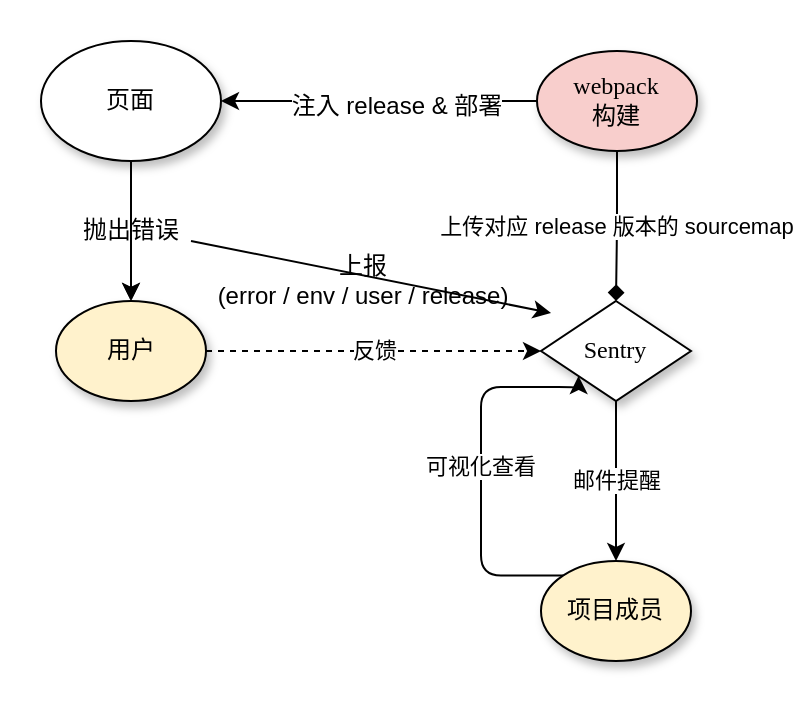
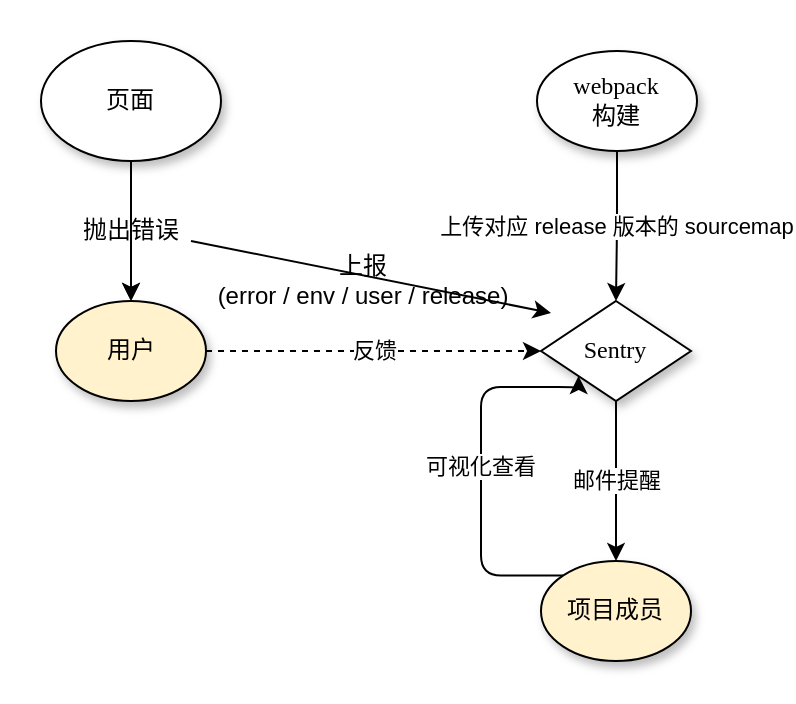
  <mxCell id="0" />
  <mxCell id="1" parent="0" />
  <mxCell id="2" value="邮件提醒" style="edgeStyle=orthogonalEdgeStyle;rounded=1;orthogonalLoop=1;jettySize=auto;html=1;startArrow=none;startFill=0;" edge="1" parent="1" source="13" target="15"><mxGeometry relative="1" as="geometry" /></mxCell>
  <mxCell id="3" value="" style="edgeStyle=orthogonalEdgeStyle;rounded=0;orthogonalLoop=1;jettySize=auto;html=1;" edge="1" parent="1" source="8" target="12"><mxGeometry relative="1" as="geometry" /></mxCell>
  <mxCell id="4" value="&lt;span style=&quot;background-color: rgb(255 , 255 , 255)&quot;&gt;抛出错误&lt;/span&gt;" style="edgeStyle=none;rounded=1;html=1;labelBackgroundColor=none;startArrow=none;startFill=0;startSize=5;endArrow=classicThin;endFill=1;endSize=5;jettySize=auto;orthogonalLoop=1;strokeColor=#B3B3B3;strokeWidth=1;fontFamily=Verdana;fontSize=12;fontColor=#000000;" parent="1" source="8" target="12" edge="1"><mxGeometry relative="1" as="geometry" /></mxCell>
  <mxCell id="5" value="" style="edgeStyle=orthogonalEdgeStyle;rounded=0;orthogonalLoop=1;jettySize=auto;html=1;" edge="1" parent="1" source="8" target="12"><mxGeometry relative="1" as="geometry" /></mxCell>
- <mxCell id="6" value="" style="edgeStyle=orthogonalEdgeStyle;rounded=1;orthogonalLoop=1;jettySize=auto;html=1;startArrow=none;startFill=0;" edge="1" parent="1" source="10" target="8"><mxGeometry relative="1" as="geometry" /></mxCell>
- <mxCell id="7" value="注入 release &amp;amp; 部署" style="text;html=1;resizable=0;points=[];align=center;verticalAlign=middle;labelBackgroundColor=#ffffff;" vertex="1" connectable="0" parent="6"><mxGeometry x="-0.1" y="2" relative="1" as="geometry"><mxPoint as="offset" /></mxGeometry></mxCell>
  <mxCell id="8" value="页面" style="ellipse;whiteSpace=wrap;html=1;rounded=0;shadow=1;comic=0;labelBackgroundColor=none;strokeColor=#000000;strokeWidth=1;fillColor=#FFFFFF;fontFamily=Verdana;fontSize=12;fontColor=#000000;align=center;" parent="1" vertex="1"><mxGeometry x="20" y="20" width="90" height="60" as="geometry" /></mxCell>
- <mxCell id="9" value="上传对应 release 版本的 sourcemap" style="edgeStyle=orthogonalEdgeStyle;rounded=1;orthogonalLoop=1;jettySize=auto;html=1;startArrow=none;startFill=0;endArrow=diamond;" edge="1" parent="1" source="10" target="13"><mxGeometry relative="1" as="geometry" /></mxCell>
- <mxCell id="10" value="webpack &lt;br&gt;构建" style="ellipse;whiteSpace=wrap;html=1;rounded=0;shadow=1;comic=0;labelBackgroundColor=none;strokeColor=#000000;strokeWidth=1;fillColor=#f8cecc;fontFamily=Verdana;fontSize=12;fontColor=#000000;align=center;" vertex="1" parent="1"><mxGeometry x="268" y="25" width="80" height="50" as="geometry" /></mxCell>
+ <mxCell id="9" value="上传对应 release 版本的 sourcemap" style="edgeStyle=orthogonalEdgeStyle;rounded=1;orthogonalLoop=1;jettySize=auto;html=1;startArrow=none;startFill=0;" edge="1" parent="1" source="10" target="13"><mxGeometry relative="1" as="geometry" /></mxCell>
+ <mxCell id="10" value="webpack &lt;br&gt;构建" style="ellipse;whiteSpace=wrap;html=1;rounded=0;shadow=1;comic=0;labelBackgroundColor=none;strokeColor=#000000;strokeWidth=1;fillColor=#FFFFFF;fontFamily=Verdana;fontSize=12;fontColor=#000000;align=center;" vertex="1" parent="1"><mxGeometry x="268" y="25" width="80" height="50" as="geometry" /></mxCell>
  <mxCell id="11" value="反馈" style="edgeStyle=orthogonalEdgeStyle;orthogonalLoop=1;jettySize=auto;html=1;rounded=1;dashed=1;" edge="1" parent="1" source="12" target="13"><mxGeometry relative="1" as="geometry" /></mxCell>
  <mxCell id="12" value="&lt;span&gt;用户&lt;/span&gt;" style="ellipse;whiteSpace=wrap;html=1;rounded=0;shadow=1;comic=0;labelBackgroundColor=none;strokeColor=#000000;strokeWidth=1;fillColor=#fff2cc;fontFamily=Verdana;fontSize=12;fontColor=#000000;align=center;" parent="1" vertex="1"><mxGeometry x="27.5" y="150" width="75" height="50" as="geometry" /></mxCell>
  <mxCell id="13" value="&lt;span&gt;Sentry&lt;/span&gt;" style="rhombus;whiteSpace=wrap;html=1;shadow=1;comic=0;labelBackgroundColor=none;strokeColor=#000000;strokeWidth=1;fillColor=#FFFFFF;fontFamily=Verdana;fontSize=12;fontColor=#000000;align=center;" vertex="1" parent="1"><mxGeometry x="270" y="150" width="75" height="50" as="geometry" /></mxCell>
  <mxCell id="14" value="可视化查看" style="edgeStyle=orthogonalEdgeStyle;rounded=1;orthogonalLoop=1;jettySize=auto;html=1;exitX=0;exitY=0;exitDx=0;exitDy=0;entryX=0;entryY=1;entryDx=0;entryDy=0;startArrow=none;startFill=0;" edge="1" parent="1" source="15" target="13"><mxGeometry relative="1" as="geometry"><Array as="points"><mxPoint x="240" y="287" /><mxPoint x="240" y="193" /></Array></mxGeometry></mxCell>
  <mxCell id="15" value="项目成员" style="ellipse;whiteSpace=wrap;html=1;rounded=0;shadow=1;comic=0;labelBackgroundColor=none;strokeColor=#000000;strokeWidth=1;fillColor=#fff2cc;fontFamily=Verdana;fontSize=12;fontColor=#000000;align=center;" vertex="1" parent="1"><mxGeometry x="270" y="280" width="75" height="50" as="geometry" /></mxCell>
  <mxCell id="16" value="" style="endArrow=classic;html=1;entryX=0.067;entryY=0.12;entryDx=0;entryDy=0;entryPerimeter=0;" edge="1" parent="1" target="13"><mxGeometry width="50" height="50" relative="1" as="geometry"><mxPoint x="95" y="120" as="sourcePoint" /><mxPoint x="220" y="160" as="targetPoint" /></mxGeometry></mxCell>
  <mxCell id="17" value="上报&lt;br&gt;(error / env / user / release)" style="text;html=1;resizable=0;points=[];align=center;verticalAlign=middle;labelBackgroundColor=none;labelBorderColor=none;" vertex="1" connectable="0" parent="16"><mxGeometry x="-0.067" y="-1" relative="1" as="geometry"><mxPoint x="1" y="2" as="offset" /></mxGeometry></mxCell>
